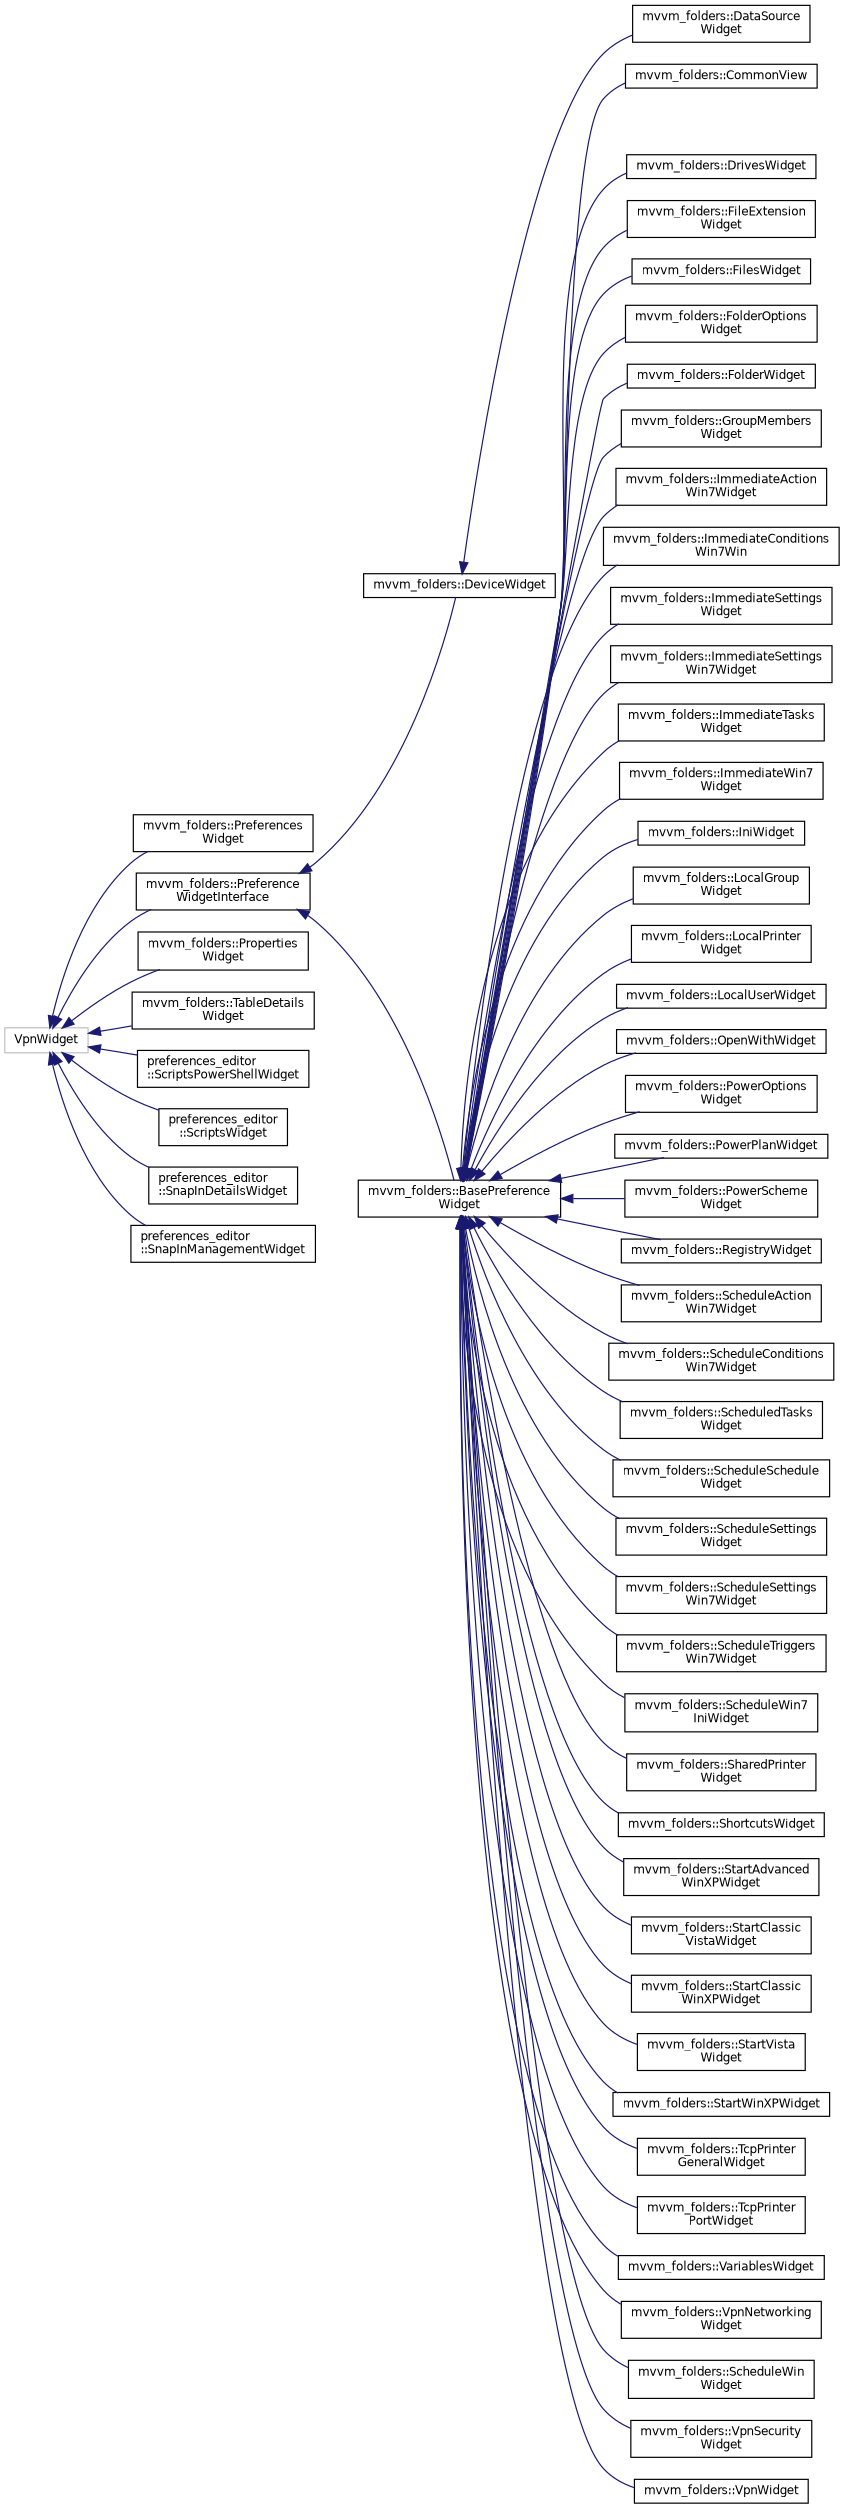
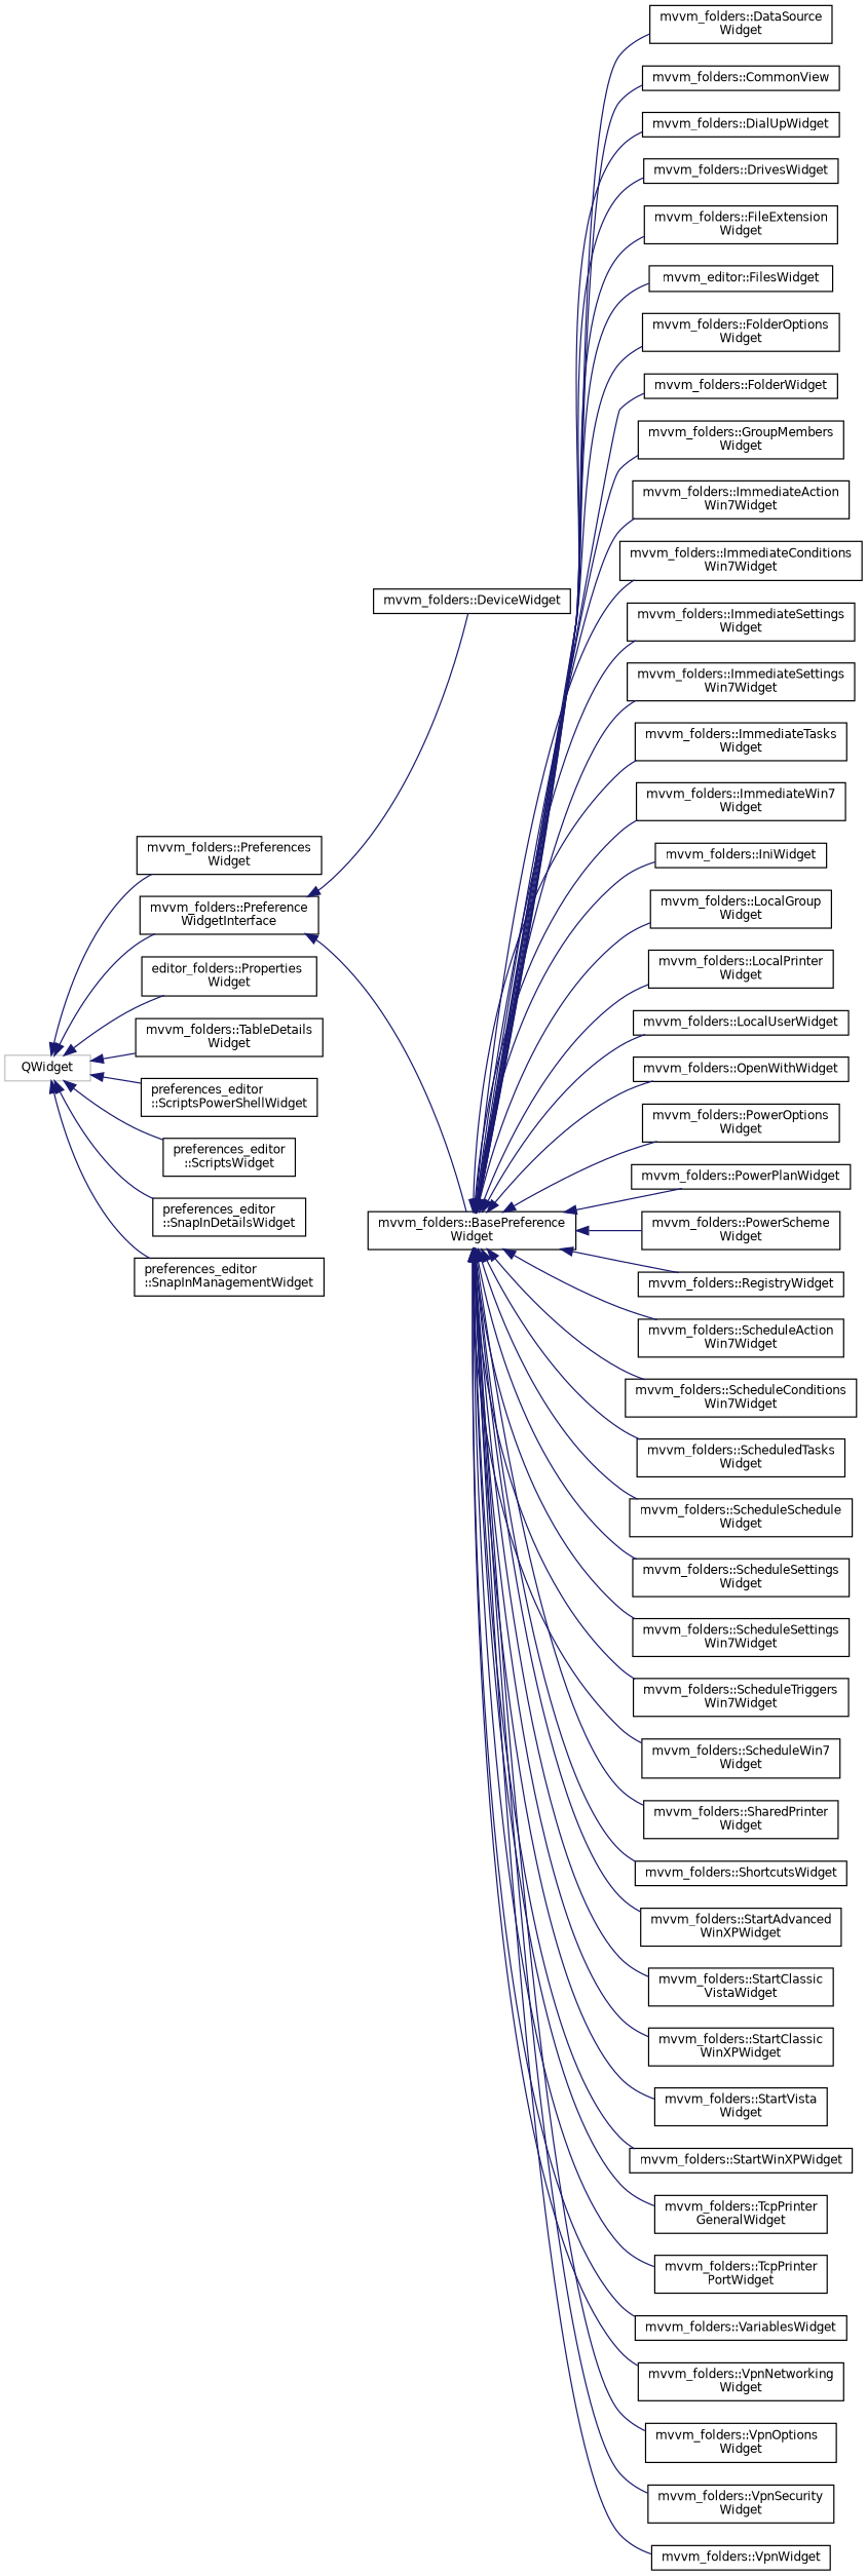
  digraph {
    rankdir=LR
    node [color=black fillcolor=white fontname=Helvetica fontsize=10 shape=record style=filled]
    edge [color=midnightblue dir=back fontname=Helvetica fontsize=10 labelfontname=Helvetica labelfontsize=10 style=solid]
-   n1 [color=grey75 height=0.2 label=VpnWidget width=0.4]
+   n1 [color=grey75 height=0.2 label=QWidget width=0.4]
    n2 [height=0.2 label="mvvm_folders::Preferences\lWidget" width=0.4]
    n3 [height=0.2 label="mvvm_folders::Preference\lWidgetInterface" width=0.4]
-   n4 [height=0.2 label="mvvm_folders::Properties\lWidget" width=0.4]
+   n4 [height=0.2 label="editor_folders::Properties\lWidget" width=0.4]
    n5 [height=0.2 label="mvvm_folders::TableDetails\lWidget" width=0.4]
    n6 [height=0.2 label="preferences_editor\l::ScriptsPowerShellWidget" width=0.4]
    n7 [height=0.2 label="preferences_editor\l::ScriptsWidget" width=0.4]
    n8 [height=0.2 label="preferences_editor\l::SnapInDetailsWidget" width=0.4]
    n9 [height=0.2 label="preferences_editor\l::SnapInManagementWidget" width=0.4]
    n10 [height=0.2 label="mvvm_folders::BasePreference\lWidget" width=0.4]
    n11 [height=0.2 label="mvvm_folders::DeviceWidget" width=0.4]
    n12 [height=0.2 label="mvvm_folders::CommonView" width=0.4]
    n13 [height=0.2 label="mvvm_folders::DataSource\lWidget" width=0.4]
+   n14 [height=0.2 label="mvvm_folders::DialUpWidget" width=0.4]
    n15 [height=0.2 label="mvvm_folders::DrivesWidget" width=0.4]
    n16 [height=0.2 label="mvvm_folders::FileExtension\lWidget" width=0.4]
-   n17 [height=0.2 label="mvvm_folders::FilesWidget" width=0.4]
+   n17 [height=0.2 label="mvvm_editor::FilesWidget" width=0.4]
    n18 [height=0.2 label="mvvm_folders::FolderOptions\lWidget" width=0.4]
    n19 [height=0.2 label="mvvm_folders::FolderWidget" width=0.4]
    n20 [height=0.2 label="mvvm_folders::GroupMembers\lWidget" width=0.4]
    n21 [height=0.2 label="mvvm_folders::ImmediateAction\lWin7Widget" width=0.4]
-   n22 [height=0.2 label="mvvm_folders::ImmediateConditions\lWin7Win" width=0.4]
+   n22 [height=0.2 label="mvvm_folders::ImmediateConditions\lWin7Widget" width=0.4]
    n23 [height=0.2 label="mvvm_folders::ImmediateSettings\lWidget" width=0.4]
    n24 [height=0.2 label="mvvm_folders::ImmediateSettings\lWin7Widget" width=0.4]
    n25 [height=0.2 label="mvvm_folders::ImmediateTasks\lWidget" width=0.4]
    n26 [height=0.2 label="mvvm_folders::ImmediateWin7\lWidget" width=0.4]
    n27 [height=0.2 label="mvvm_folders::IniWidget" width=0.4]
    n28 [height=0.2 label="mvvm_folders::LocalGroup\lWidget" width=0.4]
    n29 [height=0.2 label="mvvm_folders::LocalPrinter\lWidget" width=0.4]
    n30 [height=0.2 label="mvvm_folders::LocalUserWidget" width=0.4]
    n31 [height=0.2 label="mvvm_folders::OpenWithWidget" width=0.4]
    n32 [height=0.2 label="mvvm_folders::PowerOptions\lWidget" width=0.4]
    n33 [height=0.2 label="mvvm_folders::PowerPlanWidget" width=0.4]
    n34 [height=0.2 label="mvvm_folders::PowerScheme\lWidget" width=0.4]
    n35 [height=0.2 label="mvvm_folders::RegistryWidget" width=0.4]
    n36 [height=0.2 label="mvvm_folders::ScheduleAction\lWin7Widget" width=0.4]
    n37 [height=0.2 label="mvvm_folders::ScheduleConditions\lWin7Widget" width=0.4]
    n38 [height=0.2 label="mvvm_folders::ScheduledTasks\lWidget" width=0.4]
    n39 [height=0.2 label="mvvm_folders::ScheduleSchedule\lWidget" width=0.4]
    n40 [height=0.2 label="mvvm_folders::ScheduleSettings\lWidget" width=0.4]
    n41 [height=0.2 label="mvvm_folders::ScheduleSettings\lWin7Widget" width=0.4]
    n42 [height=0.2 label="mvvm_folders::ScheduleTriggers\lWin7Widget" width=0.4]
-   n43 [height=0.2 label="mvvm_folders::ScheduleWin7\lIniWidget" width=0.4]
+   n43 [height=0.2 label="mvvm_folders::ScheduleWin7\lWidget" width=0.4]
    n44 [height=0.2 label="mvvm_folders::SharedPrinter\lWidget" width=0.4]
    n45 [height=0.2 label="mvvm_folders::ShortcutsWidget" width=0.4]
    n46 [height=0.2 label="mvvm_folders::StartAdvanced\lWinXPWidget" width=0.4]
    n47 [height=0.2 label="mvvm_folders::StartClassic\lVistaWidget" width=0.4]
    n48 [height=0.2 label="mvvm_folders::StartClassic\lWinXPWidget" width=0.4]
    n49 [height=0.2 label="mvvm_folders::StartVista\lWidget" width=0.4]
    n50 [height=0.2 label="mvvm_folders::StartWinXPWidget" width=0.4]
    n51 [height=0.2 label="mvvm_folders::TcpPrinter\lGeneralWidget" width=0.4]
    n52 [height=0.2 label="mvvm_folders::TcpPrinter\lPortWidget" width=0.4]
    n53 [height=0.2 label="mvvm_folders::VariablesWidget" width=0.4]
    n54 [height=0.2 label="mvvm_folders::VpnNetworking\lWidget" width=0.4]
-   n55 [height=0.2 label="mvvm_folders::ScheduleWin\lWidget" width=0.4]
+   n55 [height=0.2 label="mvvm_folders::VpnOptions\lWidget" width=0.4]
    n56 [height=0.2 label="mvvm_folders::VpnSecurity\lWidget" width=0.4]
    n57 [height=0.2 label="mvvm_folders::VpnWidget" width=0.4]
    n1 -> n2
    n1 -> n3
    n1 -> n4
    n1 -> n5
    n1 -> n6
    n1 -> n7
    n1 -> n8
    n1 -> n9
    n3 -> n10
    n3 -> n11
    n10 -> n12
-   n11 -> n13
+   n10 -> n13
+   n10 -> n14
    n10 -> n15
    n10 -> n16
    n10 -> n17
    n10 -> n18
    n10 -> n19
    n10 -> n20
    n10 -> n21
    n10 -> n22
    n10 -> n23
    n10 -> n24
    n10 -> n25
    n10 -> n26
    n10 -> n27
    n10 -> n28
    n10 -> n29
    n10 -> n30
    n10 -> n31
    n10 -> n32
    n10 -> n33
    n10 -> n34
    n10 -> n35
    n10 -> n36
    n10 -> n37
    n10 -> n38
    n10 -> n39
    n10 -> n40
    n10 -> n41
    n10 -> n42
    n10 -> n43
    n10 -> n44
    n10 -> n45
    n10 -> n46
    n10 -> n47
    n10 -> n48
    n10 -> n49
    n10 -> n50
    n10 -> n51
    n10 -> n52
    n10 -> n53
    n10 -> n54
    n10 -> n55
    n10 -> n56
    n10 -> n57
  }
